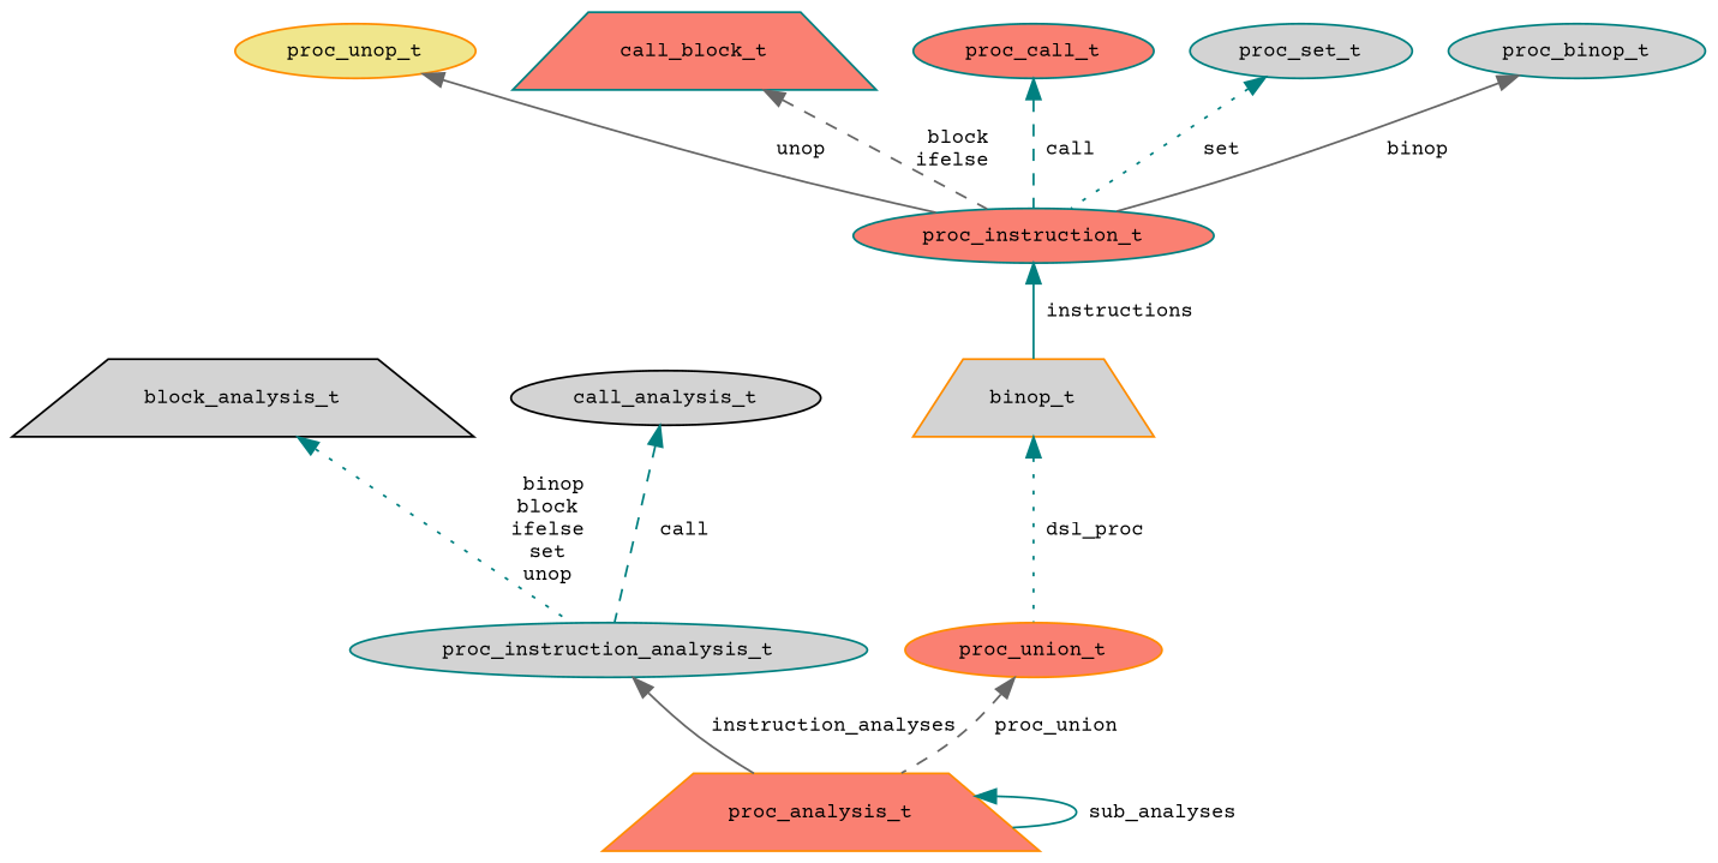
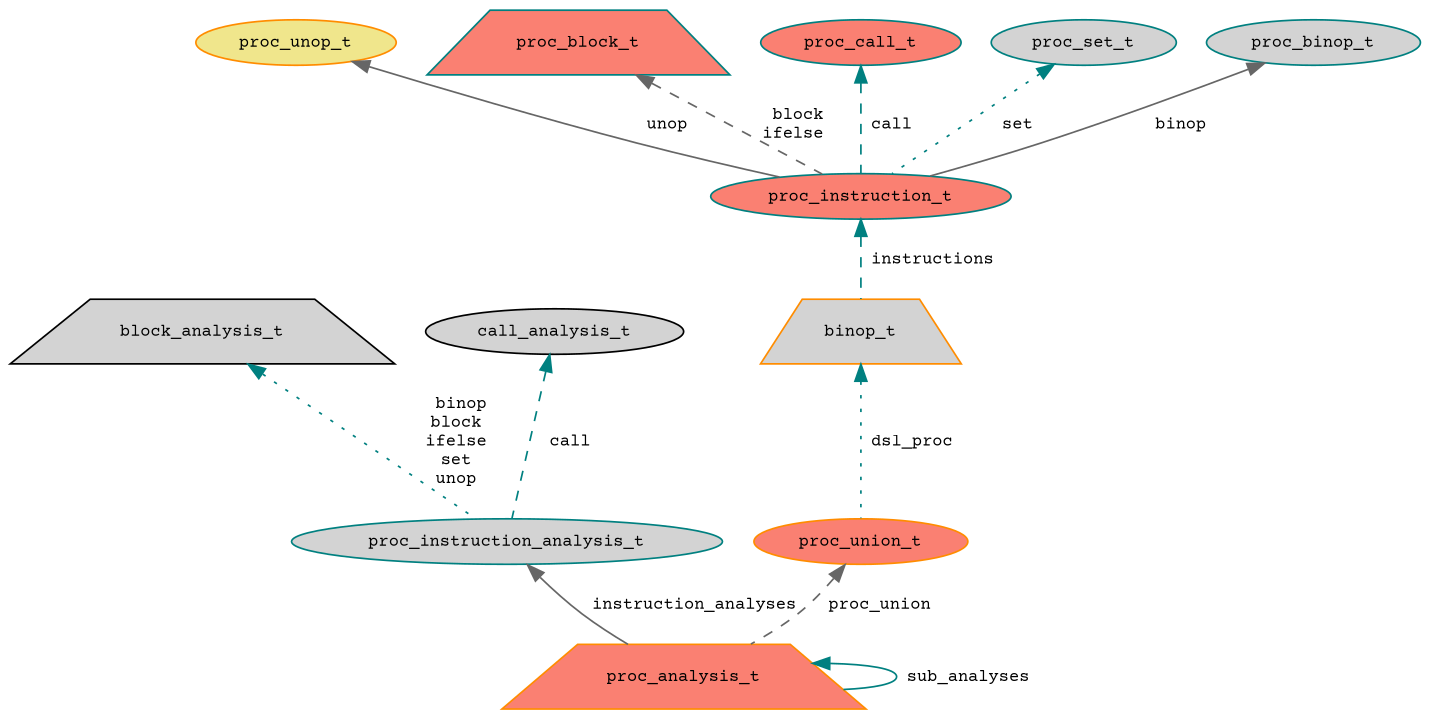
  digraph {
    fontname="Courier Prime"
    node [color=teal fillcolor=lightgrey fontname="Courier Prime" fontsize=10 shape=ellipse style=filled]
    edge [color=teal dir=back fontname="Courier Prime" fontsize=10 labelfontname=Helvetica labelfontsize=10 style=solid]
    n1 [color=darkorange fillcolor=salmon fontcolor=black height=0.2 label=proc_analysis_t shape=trapezium width=0.4]
    n2 [height=0.2 label=proc_instruction_analysis_t width=0.4]
    n3 [color=black height=0.2 label=block_analysis_t shape=trapezium width=0.4]
    n4 [color=black height=0.2 label=call_analysis_t width=0.4]
    n5 [color=darkorange fillcolor=salmon height=0.2 label=proc_union_t width=0.4]
    n6 [color=darkorange height=0.2 label=binop_t shape=trapezium width=0.4]
    n7 [fillcolor=salmon height=0.2 label=proc_instruction_t width=0.4]
    n8 [color=darkorange fillcolor=khaki height=0.2 label=proc_unop_t width=0.4]
-   n9 [fillcolor=salmon height=0.2 label=call_block_t shape=trapezium width=0.4]
+   n9 [fillcolor=salmon height=0.2 label=proc_block_t shape=trapezium width=0.4]
    n10 [fillcolor=salmon height=0.2 label=proc_call_t width=0.4]
    n11 [height=0.2 label=proc_set_t width=0.4]
    n12 [height=0.2 label=proc_binop_t width=0.4]
    n1 -> n1 [label=" sub_analyses"]
    n2 -> n1 [color=gray40 label=" instruction_analyses"]
    n3 -> n2 [label=" binop\nblock\nifelse\nset\nunop" style=dotted]
    n4 -> n2 [label=" call" style=dashed]
    n5 -> n1 [color=gray40 label=" proc_union" style=dashed]
    n6 -> n5 [label=" dsl_proc" style=dotted]
-   n7 -> n6 [label=" instructions"]
+   n7 -> n6 [label=" instructions" style=dashed]
    n8 -> n7 [color=gray40 label=" unop"]
    n9 -> n7 [color=gray40 label=" block\nifelse" style=dashed]
    n10 -> n7 [label=" call" style=dashed]
    n11 -> n7 [label=" set" style=dotted]
    n12 -> n7 [color=gray40 label=" binop"]
  }
